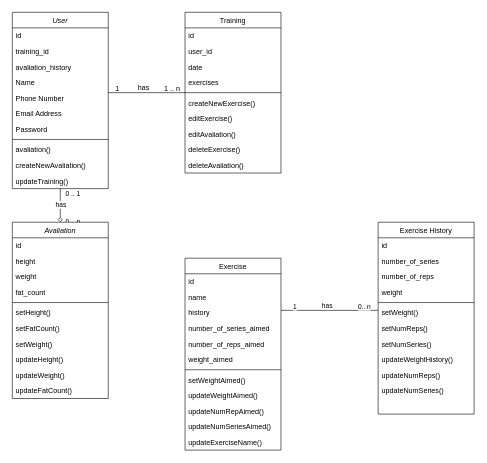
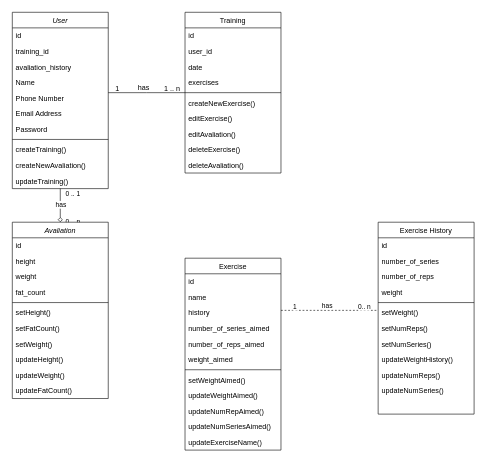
  <mxCell id="0" />
  <mxCell id="1" parent="0" />
  <mxCell id="2" style="edgeStyle=orthogonalEdgeStyle;rounded=0;orthogonalLoop=1;jettySize=auto;html=1;endArrow=diamond;endFill=0;" parent="1" source="6" target="50" edge="1"><mxGeometry relative="1" as="geometry" /></mxCell>
  <mxCell id="3" value="has" style="edgeLabel;html=1;align=center;verticalAlign=middle;resizable=0;points=[];" parent="2" vertex="1" connectable="0"><mxGeometry x="-0.065" relative="1" as="geometry"><mxPoint as="offset" /></mxGeometry></mxCell>
  <mxCell id="4" value="0 .. 1" style="edgeLabel;html=1;align=center;verticalAlign=middle;resizable=0;points=[];" parent="2" vertex="1" connectable="0"><mxGeometry x="-0.724" relative="1" as="geometry"><mxPoint x="20" as="offset" /></mxGeometry></mxCell>
  <mxCell id="5" value="0 .. n" style="edgeLabel;html=1;align=center;verticalAlign=middle;resizable=0;points=[];" parent="2" vertex="1" connectable="0"><mxGeometry x="0.545" relative="1" as="geometry"><mxPoint x="20" y="11" as="offset" /></mxGeometry></mxCell>
  <mxCell id="6" value="User" style="swimlane;fontStyle=2;align=center;verticalAlign=top;childLayout=stackLayout;horizontal=1;startSize=26;horizontalStack=0;resizeParent=1;resizeLast=0;collapsible=1;marginBottom=0;rounded=0;shadow=0;strokeWidth=1;" parent="1" vertex="1"><mxGeometry x="20" y="20" width="160" height="294" as="geometry"><mxRectangle x="230" y="140" width="160" height="26" as="alternateBounds" /></mxGeometry></mxCell>
  <mxCell id="7" value="id" style="text;align=left;verticalAlign=top;spacingLeft=4;spacingRight=4;overflow=hidden;rotatable=0;points=[[0,0.5],[1,0.5]];portConstraint=eastwest;" parent="6" vertex="1"><mxGeometry y="26" width="160" height="26" as="geometry" /></mxCell>
  <mxCell id="8" value="training_id" style="text;align=left;verticalAlign=top;spacingLeft=4;spacingRight=4;overflow=hidden;rotatable=0;points=[[0,0.5],[1,0.5]];portConstraint=eastwest;" parent="6" vertex="1"><mxGeometry y="52" width="160" height="26" as="geometry" /></mxCell>
  <mxCell id="9" value="avaliation_history" style="text;align=left;verticalAlign=top;spacingLeft=4;spacingRight=4;overflow=hidden;rotatable=0;points=[[0,0.5],[1,0.5]];portConstraint=eastwest;rounded=0;shadow=0;html=0;" parent="6" vertex="1"><mxGeometry y="78" width="160" height="26" as="geometry" /></mxCell>
  <mxCell id="10" value="Name" style="text;align=left;verticalAlign=top;spacingLeft=4;spacingRight=4;overflow=hidden;rotatable=0;points=[[0,0.5],[1,0.5]];portConstraint=eastwest;" parent="6" vertex="1"><mxGeometry y="104" width="160" height="26" as="geometry" /></mxCell>
  <mxCell id="11" value="Phone Number" style="text;align=left;verticalAlign=top;spacingLeft=4;spacingRight=4;overflow=hidden;rotatable=0;points=[[0,0.5],[1,0.5]];portConstraint=eastwest;rounded=0;shadow=0;html=0;" parent="6" vertex="1"><mxGeometry y="130" width="160" height="26" as="geometry" /></mxCell>
  <mxCell id="12" value="Email Address" style="text;align=left;verticalAlign=top;spacingLeft=4;spacingRight=4;overflow=hidden;rotatable=0;points=[[0,0.5],[1,0.5]];portConstraint=eastwest;rounded=0;shadow=0;html=0;" parent="6" vertex="1"><mxGeometry y="156" width="160" height="26" as="geometry" /></mxCell>
  <mxCell id="13" value="Password" style="text;align=left;verticalAlign=top;spacingLeft=4;spacingRight=4;overflow=hidden;rotatable=0;points=[[0,0.5],[1,0.5]];portConstraint=eastwest;rounded=0;shadow=0;html=0;" parent="6" vertex="1"><mxGeometry y="182" width="160" height="26" as="geometry" /></mxCell>
  <mxCell id="14" value="" style="line;html=1;strokeWidth=1;align=left;verticalAlign=middle;spacingTop=-1;spacingLeft=3;spacingRight=3;rotatable=0;labelPosition=right;points=[];portConstraint=eastwest;" parent="6" vertex="1"><mxGeometry y="208" width="160" height="8" as="geometry" /></mxCell>
- <mxCell id="15" value="avaliation()" style="text;align=left;verticalAlign=top;spacingLeft=4;spacingRight=4;overflow=hidden;rotatable=0;points=[[0,0.5],[1,0.5]];portConstraint=eastwest;" parent="6" vertex="1"><mxGeometry y="216" width="160" height="26" as="geometry" /></mxCell>
+ <mxCell id="15" value="createTraining()" style="text;align=left;verticalAlign=top;spacingLeft=4;spacingRight=4;overflow=hidden;rotatable=0;points=[[0,0.5],[1,0.5]];portConstraint=eastwest;" parent="6" vertex="1"><mxGeometry y="216" width="160" height="26" as="geometry" /></mxCell>
  <mxCell id="16" value="createNewAvaliation()" style="text;align=left;verticalAlign=top;spacingLeft=4;spacingRight=4;overflow=hidden;rotatable=0;points=[[0,0.5],[1,0.5]];portConstraint=eastwest;" parent="6" vertex="1"><mxGeometry y="242" width="160" height="26" as="geometry" /></mxCell>
  <mxCell id="17" value="updateTraining()" style="text;align=left;verticalAlign=top;spacingLeft=4;spacingRight=4;overflow=hidden;rotatable=0;points=[[0,0.5],[1,0.5]];portConstraint=eastwest;" parent="6" vertex="1"><mxGeometry y="268" width="160" height="26" as="geometry" /></mxCell>
  <mxCell id="18" value="Training" style="swimlane;fontStyle=0;align=center;verticalAlign=top;childLayout=stackLayout;horizontal=1;startSize=26;horizontalStack=0;resizeParent=1;resizeLast=0;collapsible=1;marginBottom=0;rounded=0;shadow=0;strokeWidth=1;" parent="1" vertex="1"><mxGeometry x="308" y="20" width="160" height="268" as="geometry"><mxRectangle x="550" y="140" width="160" height="26" as="alternateBounds" /></mxGeometry></mxCell>
  <mxCell id="19" value="id" style="text;align=left;verticalAlign=top;spacingLeft=4;spacingRight=4;overflow=hidden;rotatable=0;points=[[0,0.5],[1,0.5]];portConstraint=eastwest;" parent="18" vertex="1"><mxGeometry y="26" width="160" height="26" as="geometry" /></mxCell>
  <mxCell id="20" value="user_id" style="text;align=left;verticalAlign=top;spacingLeft=4;spacingRight=4;overflow=hidden;rotatable=0;points=[[0,0.5],[1,0.5]];portConstraint=eastwest;rounded=0;shadow=0;html=0;" parent="18" vertex="1"><mxGeometry y="52" width="160" height="26" as="geometry" /></mxCell>
  <mxCell id="21" value="date" style="text;align=left;verticalAlign=top;spacingLeft=4;spacingRight=4;overflow=hidden;rotatable=0;points=[[0,0.5],[1,0.5]];portConstraint=eastwest;rounded=0;shadow=0;html=0;" parent="18" vertex="1"><mxGeometry y="78" width="160" height="26" as="geometry" /></mxCell>
  <mxCell id="22" value="exercises" style="text;align=left;verticalAlign=top;spacingLeft=4;spacingRight=4;overflow=hidden;rotatable=0;points=[[0,0.5],[1,0.5]];portConstraint=eastwest;rounded=0;shadow=0;html=0;" parent="18" vertex="1"><mxGeometry y="104" width="160" height="26" as="geometry" /></mxCell>
  <mxCell id="23" value="" style="line;html=1;strokeWidth=1;align=left;verticalAlign=middle;spacingTop=-1;spacingLeft=3;spacingRight=3;rotatable=0;labelPosition=right;points=[];portConstraint=eastwest;" parent="18" vertex="1"><mxGeometry y="130" width="160" height="8" as="geometry" /></mxCell>
  <mxCell id="24" value="createNewExercise()" style="text;align=left;verticalAlign=top;spacingLeft=4;spacingRight=4;overflow=hidden;rotatable=0;points=[[0,0.5],[1,0.5]];portConstraint=eastwest;" parent="18" vertex="1"><mxGeometry y="138" width="160" height="26" as="geometry" /></mxCell>
  <mxCell id="25" value="editExercise()" style="text;align=left;verticalAlign=top;spacingLeft=4;spacingRight=4;overflow=hidden;rotatable=0;points=[[0,0.5],[1,0.5]];portConstraint=eastwest;" parent="18" vertex="1"><mxGeometry y="164" width="160" height="26" as="geometry" /></mxCell>
  <mxCell id="26" value="editAvaliation()" style="text;align=left;verticalAlign=top;spacingLeft=4;spacingRight=4;overflow=hidden;rotatable=0;points=[[0,0.5],[1,0.5]];portConstraint=eastwest;" parent="18" vertex="1"><mxGeometry y="190" width="160" height="26" as="geometry" /></mxCell>
  <mxCell id="27" value="deleteExercise()" style="text;align=left;verticalAlign=top;spacingLeft=4;spacingRight=4;overflow=hidden;rotatable=0;points=[[0,0.5],[1,0.5]];portConstraint=eastwest;" parent="18" vertex="1"><mxGeometry y="216" width="160" height="26" as="geometry" /></mxCell>
  <mxCell id="28" value="deleteAvaliation()" style="text;align=left;verticalAlign=top;spacingLeft=4;spacingRight=4;overflow=hidden;rotatable=0;points=[[0,0.5],[1,0.5]];portConstraint=eastwest;" parent="18" vertex="1"><mxGeometry y="242" width="160" height="26" as="geometry" /></mxCell>
  <mxCell id="29" value="" style="endArrow=none;shadow=0;strokeWidth=1;rounded=0;endFill=0;edgeStyle=elbowEdgeStyle;elbow=vertical;" parent="1" source="6" target="18" edge="1"><mxGeometry x="0.5" y="41" relative="1" as="geometry"><mxPoint x="180" y="92" as="sourcePoint" /><mxPoint x="340" y="92" as="targetPoint" /><mxPoint x="-40" y="32" as="offset" /></mxGeometry></mxCell>
  <mxCell id="30" value="1" style="resizable=0;align=left;verticalAlign=bottom;labelBackgroundColor=none;fontSize=12;" parent="29" connectable="0" vertex="1"><mxGeometry x="-1" relative="1" as="geometry"><mxPoint x="10" y="1" as="offset" /></mxGeometry></mxCell>
  <mxCell id="31" value="1 .. n" style="resizable=0;align=right;verticalAlign=bottom;labelBackgroundColor=none;fontSize=12;" parent="29" connectable="0" vertex="1"><mxGeometry x="1" relative="1" as="geometry"><mxPoint x="-7" y="1" as="offset" /></mxGeometry></mxCell>
  <mxCell id="32" value="has" style="text;html=1;resizable=0;points=[];;align=center;verticalAlign=middle;labelBackgroundColor=none;rounded=0;shadow=0;strokeWidth=1;fontSize=12;" parent="29" vertex="1" connectable="0"><mxGeometry x="0.5" y="49" relative="1" as="geometry"><mxPoint x="-38" y="40" as="offset" /></mxGeometry></mxCell>
- <mxCell id="33" style="edgeStyle=orthogonalEdgeStyle;rounded=0;orthogonalLoop=1;jettySize=auto;html=1;endArrow=none;endFill=0;" parent="1" source="37" target="62" edge="1"><mxGeometry relative="1" as="geometry"><Array as="points"><mxPoint x="570" y="517" /><mxPoint x="570" y="517" /></Array></mxGeometry></mxCell>
+ <mxCell id="33" style="edgeStyle=orthogonalEdgeStyle;rounded=0;orthogonalLoop=1;jettySize=auto;html=1;endArrow=none;endFill=0;dashed=1;" parent="1" source="37" target="62" edge="1"><mxGeometry relative="1" as="geometry"><Array as="points"><mxPoint x="570" y="517" /><mxPoint x="570" y="517" /></Array></mxGeometry></mxCell>
  <mxCell id="34" value="has" style="edgeLabel;html=1;align=center;verticalAlign=middle;resizable=0;points=[];" parent="33" vertex="1" connectable="0"><mxGeometry x="-0.116" y="-1" relative="1" as="geometry"><mxPoint x="4" y="-10" as="offset" /></mxGeometry></mxCell>
  <mxCell id="35" value="0.. n" style="edgeLabel;html=1;align=center;verticalAlign=middle;resizable=0;points=[];" parent="33" vertex="1" connectable="0"><mxGeometry x="0.698" relative="1" as="geometry"><mxPoint y="-7" as="offset" /></mxGeometry></mxCell>
  <mxCell id="36" value="1" style="edgeLabel;html=1;align=center;verticalAlign=middle;resizable=0;points=[];" parent="33" vertex="1" connectable="0"><mxGeometry x="-0.733" relative="1" as="geometry"><mxPoint y="-7" as="offset" /></mxGeometry></mxCell>
  <mxCell id="37" value="Exercise" style="swimlane;fontStyle=0;align=center;verticalAlign=top;childLayout=stackLayout;horizontal=1;startSize=26;horizontalStack=0;resizeParent=1;resizeLast=0;collapsible=1;marginBottom=0;rounded=0;shadow=0;strokeWidth=1;" parent="1" vertex="1"><mxGeometry x="308" y="430" width="160" height="320" as="geometry"><mxRectangle x="130" y="380" width="160" height="26" as="alternateBounds" /></mxGeometry></mxCell>
  <mxCell id="38" value="id" style="text;align=left;verticalAlign=top;spacingLeft=4;spacingRight=4;overflow=hidden;rotatable=0;points=[[0,0.5],[1,0.5]];portConstraint=eastwest;" parent="37" vertex="1"><mxGeometry y="26" width="160" height="26" as="geometry" /></mxCell>
  <mxCell id="39" value="name" style="text;align=left;verticalAlign=top;spacingLeft=4;spacingRight=4;overflow=hidden;rotatable=0;points=[[0,0.5],[1,0.5]];portConstraint=eastwest;rounded=0;shadow=0;html=0;" parent="37" vertex="1"><mxGeometry y="52" width="160" height="26" as="geometry" /></mxCell>
  <mxCell id="40" value="history" style="text;align=left;verticalAlign=top;spacingLeft=4;spacingRight=4;overflow=hidden;rotatable=0;points=[[0,0.5],[1,0.5]];portConstraint=eastwest;rounded=0;shadow=0;html=0;" parent="37" vertex="1"><mxGeometry y="78" width="160" height="26" as="geometry" /></mxCell>
  <mxCell id="41" value="number_of_series_aimed" style="text;align=left;verticalAlign=top;spacingLeft=4;spacingRight=4;overflow=hidden;rotatable=0;points=[[0,0.5],[1,0.5]];portConstraint=eastwest;rounded=0;shadow=0;html=0;" parent="37" vertex="1"><mxGeometry y="104" width="160" height="26" as="geometry" /></mxCell>
  <mxCell id="42" value="number_of_reps_aimed" style="text;align=left;verticalAlign=top;spacingLeft=4;spacingRight=4;overflow=hidden;rotatable=0;points=[[0,0.5],[1,0.5]];portConstraint=eastwest;rounded=0;shadow=0;html=0;" parent="37" vertex="1"><mxGeometry y="130" width="160" height="26" as="geometry" /></mxCell>
  <mxCell id="43" value="weight_aimed" style="text;align=left;verticalAlign=top;spacingLeft=4;spacingRight=4;overflow=hidden;rotatable=0;points=[[0,0.5],[1,0.5]];portConstraint=eastwest;rounded=0;shadow=0;html=0;" parent="37" vertex="1"><mxGeometry y="156" width="160" height="26" as="geometry" /></mxCell>
  <mxCell id="44" value="" style="line;html=1;strokeWidth=1;align=left;verticalAlign=middle;spacingTop=-1;spacingLeft=3;spacingRight=3;rotatable=0;labelPosition=right;points=[];portConstraint=eastwest;" parent="37" vertex="1"><mxGeometry y="182" width="160" height="8" as="geometry" /></mxCell>
  <mxCell id="45" value="setWeightAimed()" style="text;align=left;verticalAlign=top;spacingLeft=4;spacingRight=4;overflow=hidden;rotatable=0;points=[[0,0.5],[1,0.5]];portConstraint=eastwest;fontStyle=0" parent="37" vertex="1"><mxGeometry y="190" width="160" height="26" as="geometry" /></mxCell>
  <mxCell id="46" value="updateWeightAimed()" style="text;align=left;verticalAlign=top;spacingLeft=4;spacingRight=4;overflow=hidden;rotatable=0;points=[[0,0.5],[1,0.5]];portConstraint=eastwest;" parent="37" vertex="1"><mxGeometry y="216" width="160" height="26" as="geometry" /></mxCell>
  <mxCell id="47" value="updateNumRepAimed()" style="text;align=left;verticalAlign=top;spacingLeft=4;spacingRight=4;overflow=hidden;rotatable=0;points=[[0,0.5],[1,0.5]];portConstraint=eastwest;" parent="37" vertex="1"><mxGeometry y="242" width="160" height="26" as="geometry" /></mxCell>
  <mxCell id="48" value="updateNumSeriesAimed()" style="text;align=left;verticalAlign=top;spacingLeft=4;spacingRight=4;overflow=hidden;rotatable=0;points=[[0,0.5],[1,0.5]];portConstraint=eastwest;" parent="37" vertex="1"><mxGeometry y="268" width="160" height="26" as="geometry" /></mxCell>
  <mxCell id="49" value="updateExerciseName()" style="text;align=left;verticalAlign=top;spacingLeft=4;spacingRight=4;overflow=hidden;rotatable=0;points=[[0,0.5],[1,0.5]];portConstraint=eastwest;" parent="37" vertex="1"><mxGeometry y="294" width="160" height="26" as="geometry" /></mxCell>
  <mxCell id="50" value="Avaliation" style="swimlane;fontStyle=2;align=center;verticalAlign=top;childLayout=stackLayout;horizontal=1;startSize=26;horizontalStack=0;resizeParent=1;resizeLast=0;collapsible=1;marginBottom=0;rounded=0;shadow=0;strokeWidth=1;" parent="1" vertex="1"><mxGeometry x="20" y="370" width="160" height="294" as="geometry"><mxRectangle x="230" y="140" width="160" height="26" as="alternateBounds" /></mxGeometry></mxCell>
  <mxCell id="51" value="id" style="text;align=left;verticalAlign=top;spacingLeft=4;spacingRight=4;overflow=hidden;rotatable=0;points=[[0,0.5],[1,0.5]];portConstraint=eastwest;" parent="50" vertex="1"><mxGeometry y="26" width="160" height="26" as="geometry" /></mxCell>
  <mxCell id="52" value="height" style="text;align=left;verticalAlign=top;spacingLeft=4;spacingRight=4;overflow=hidden;rotatable=0;points=[[0,0.5],[1,0.5]];portConstraint=eastwest;" parent="50" vertex="1"><mxGeometry y="52" width="160" height="26" as="geometry" /></mxCell>
  <mxCell id="53" value="weight" style="text;align=left;verticalAlign=top;spacingLeft=4;spacingRight=4;overflow=hidden;rotatable=0;points=[[0,0.5],[1,0.5]];portConstraint=eastwest;" parent="50" vertex="1"><mxGeometry y="78" width="160" height="26" as="geometry" /></mxCell>
  <mxCell id="54" value="fat_count" style="text;align=left;verticalAlign=top;spacingLeft=4;spacingRight=4;overflow=hidden;rotatable=0;points=[[0,0.5],[1,0.5]];portConstraint=eastwest;" parent="50" vertex="1"><mxGeometry y="104" width="160" height="26" as="geometry" /></mxCell>
  <mxCell id="55" value="" style="line;html=1;strokeWidth=1;align=left;verticalAlign=middle;spacingTop=-1;spacingLeft=3;spacingRight=3;rotatable=0;labelPosition=right;points=[];portConstraint=eastwest;" parent="50" vertex="1"><mxGeometry y="130" width="160" height="8" as="geometry" /></mxCell>
  <mxCell id="56" value="setHeight()" style="text;align=left;verticalAlign=top;spacingLeft=4;spacingRight=4;overflow=hidden;rotatable=0;points=[[0,0.5],[1,0.5]];portConstraint=eastwest;" parent="50" vertex="1"><mxGeometry y="138" width="160" height="26" as="geometry" /></mxCell>
  <mxCell id="57" value="setFatCount()" style="text;align=left;verticalAlign=top;spacingLeft=4;spacingRight=4;overflow=hidden;rotatable=0;points=[[0,0.5],[1,0.5]];portConstraint=eastwest;" parent="50" vertex="1"><mxGeometry y="164" width="160" height="26" as="geometry" /></mxCell>
  <mxCell id="58" value="setWeight()" style="text;align=left;verticalAlign=top;spacingLeft=4;spacingRight=4;overflow=hidden;rotatable=0;points=[[0,0.5],[1,0.5]];portConstraint=eastwest;" parent="50" vertex="1"><mxGeometry y="190" width="160" height="26" as="geometry" /></mxCell>
  <mxCell id="59" value="updateHeight()" style="text;align=left;verticalAlign=top;spacingLeft=4;spacingRight=4;overflow=hidden;rotatable=0;points=[[0,0.5],[1,0.5]];portConstraint=eastwest;" parent="50" vertex="1"><mxGeometry y="216" width="160" height="26" as="geometry" /></mxCell>
  <mxCell id="60" value="updateWeight()" style="text;align=left;verticalAlign=top;spacingLeft=4;spacingRight=4;overflow=hidden;rotatable=0;points=[[0,0.5],[1,0.5]];portConstraint=eastwest;" parent="50" vertex="1"><mxGeometry y="242" width="160" height="26" as="geometry" /></mxCell>
  <mxCell id="61" value="updateFatCount()" style="text;align=left;verticalAlign=top;spacingLeft=4;spacingRight=4;overflow=hidden;rotatable=0;points=[[0,0.5],[1,0.5]];portConstraint=eastwest;" parent="50" vertex="1"><mxGeometry y="268" width="160" height="26" as="geometry" /></mxCell>
  <mxCell id="62" value="Exercise History" style="swimlane;fontStyle=0;align=center;verticalAlign=top;childLayout=stackLayout;horizontal=1;startSize=26;horizontalStack=0;resizeParent=1;resizeLast=0;collapsible=1;marginBottom=0;rounded=0;shadow=0;strokeWidth=1;" parent="1" vertex="1"><mxGeometry x="630" y="370" width="160" height="320" as="geometry"><mxRectangle x="130" y="380" width="160" height="26" as="alternateBounds" /></mxGeometry></mxCell>
  <mxCell id="63" value="id" style="text;align=left;verticalAlign=top;spacingLeft=4;spacingRight=4;overflow=hidden;rotatable=0;points=[[0,0.5],[1,0.5]];portConstraint=eastwest;" parent="62" vertex="1"><mxGeometry y="26" width="160" height="26" as="geometry" /></mxCell>
  <mxCell id="64" value="number_of_series" style="text;align=left;verticalAlign=top;spacingLeft=4;spacingRight=4;overflow=hidden;rotatable=0;points=[[0,0.5],[1,0.5]];portConstraint=eastwest;rounded=0;shadow=0;html=0;" parent="62" vertex="1"><mxGeometry y="52" width="160" height="26" as="geometry" /></mxCell>
  <mxCell id="65" value="number_of_reps" style="text;align=left;verticalAlign=top;spacingLeft=4;spacingRight=4;overflow=hidden;rotatable=0;points=[[0,0.5],[1,0.5]];portConstraint=eastwest;rounded=0;shadow=0;html=0;" parent="62" vertex="1"><mxGeometry y="78" width="160" height="26" as="geometry" /></mxCell>
  <mxCell id="66" value="weight" style="text;align=left;verticalAlign=top;spacingLeft=4;spacingRight=4;overflow=hidden;rotatable=0;points=[[0,0.5],[1,0.5]];portConstraint=eastwest;rounded=0;shadow=0;html=0;" parent="62" vertex="1"><mxGeometry y="104" width="160" height="26" as="geometry" /></mxCell>
  <mxCell id="67" value="" style="line;html=1;strokeWidth=1;align=left;verticalAlign=middle;spacingTop=-1;spacingLeft=3;spacingRight=3;rotatable=0;labelPosition=right;points=[];portConstraint=eastwest;" parent="62" vertex="1"><mxGeometry y="130" width="160" height="8" as="geometry" /></mxCell>
  <mxCell id="68" value="setWeight()" style="text;align=left;verticalAlign=top;spacingLeft=4;spacingRight=4;overflow=hidden;rotatable=0;points=[[0,0.5],[1,0.5]];portConstraint=eastwest;fontStyle=0" parent="62" vertex="1"><mxGeometry y="138" width="160" height="26" as="geometry" /></mxCell>
  <mxCell id="69" value="setNumReps()" style="text;align=left;verticalAlign=top;spacingLeft=4;spacingRight=4;overflow=hidden;rotatable=0;points=[[0,0.5],[1,0.5]];portConstraint=eastwest;fontStyle=0" parent="62" vertex="1"><mxGeometry y="164" width="160" height="26" as="geometry" /></mxCell>
  <mxCell id="70" value="setNumSeries()" style="text;align=left;verticalAlign=top;spacingLeft=4;spacingRight=4;overflow=hidden;rotatable=0;points=[[0,0.5],[1,0.5]];portConstraint=eastwest;fontStyle=0" parent="62" vertex="1"><mxGeometry y="190" width="160" height="26" as="geometry" /></mxCell>
  <mxCell id="71" value="updateWeightHistory()" style="text;align=left;verticalAlign=top;spacingLeft=4;spacingRight=4;overflow=hidden;rotatable=0;points=[[0,0.5],[1,0.5]];portConstraint=eastwest;" parent="62" vertex="1"><mxGeometry y="216" width="160" height="26" as="geometry" /></mxCell>
  <mxCell id="72" value="updateNumReps()" style="text;align=left;verticalAlign=top;spacingLeft=4;spacingRight=4;overflow=hidden;rotatable=0;points=[[0,0.5],[1,0.5]];portConstraint=eastwest;" parent="62" vertex="1"><mxGeometry y="242" width="160" height="26" as="geometry" /></mxCell>
  <mxCell id="73" value="updateNumSeries()" style="text;align=left;verticalAlign=top;spacingLeft=4;spacingRight=4;overflow=hidden;rotatable=0;points=[[0,0.5],[1,0.5]];portConstraint=eastwest;" parent="62" vertex="1"><mxGeometry y="268" width="160" height="26" as="geometry" /></mxCell>
